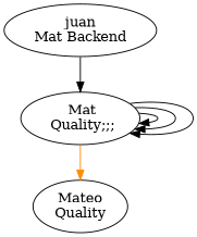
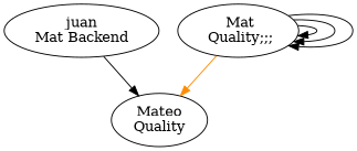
  digraph {
    edge [color=black]
    n1 [label="juan\nMat Backend"]
    n2 [label=" Mat\n Quality;;;"]
    n3 [label="Mateo\nQuality"]
    subgraph sub_1 {
      label="Fila 1"
      n1
      n2
      n3
    }
-   n1 -> n2
+   n1 -> n3
    n2 -> n2
    n2 -> n2
    n2 -> n2
    n2 -> n3 [color=darkorange]
  }
